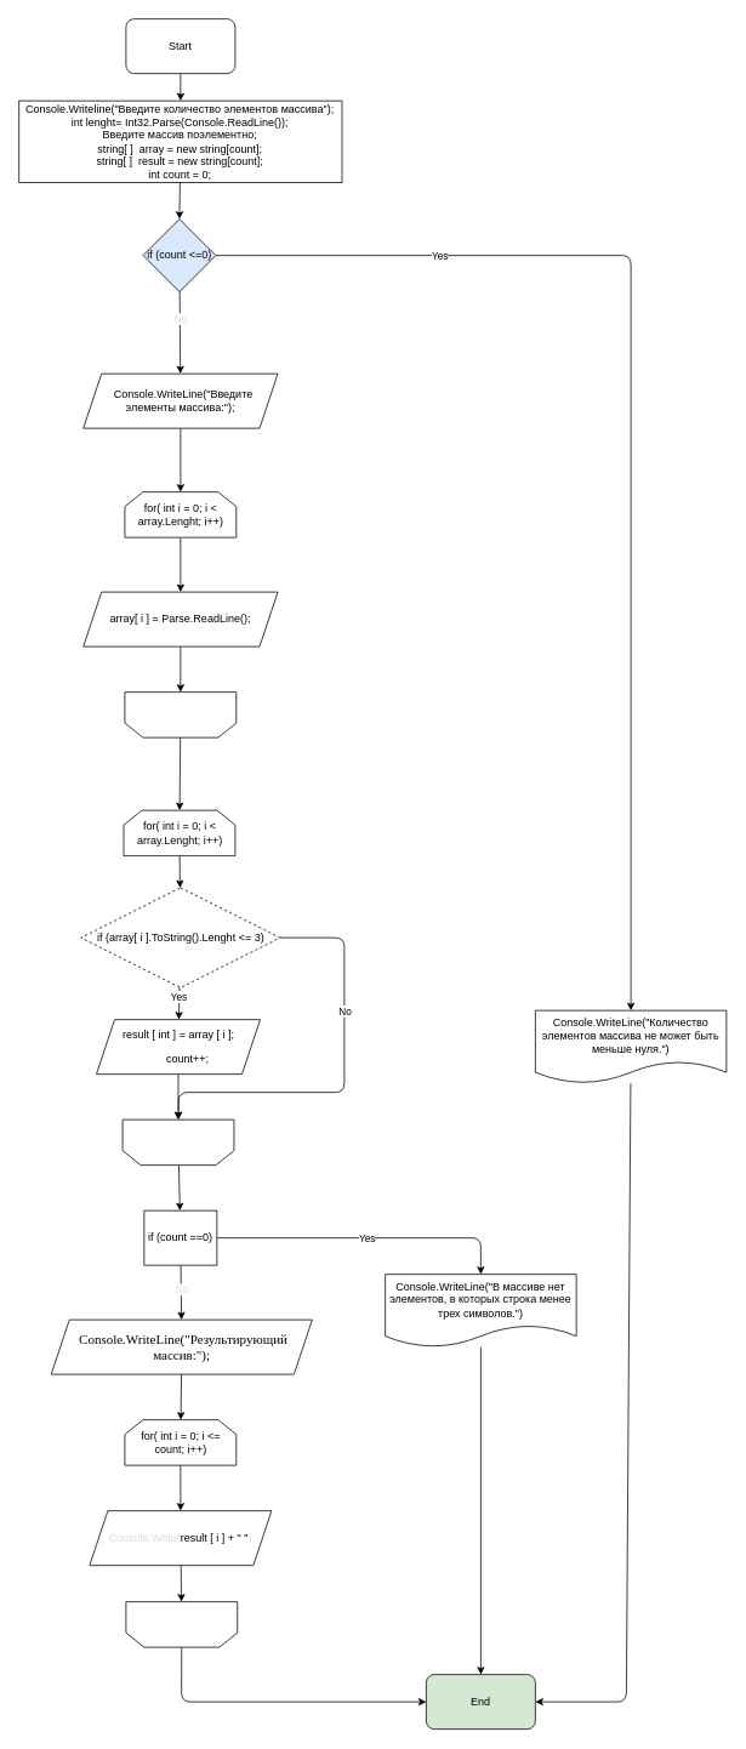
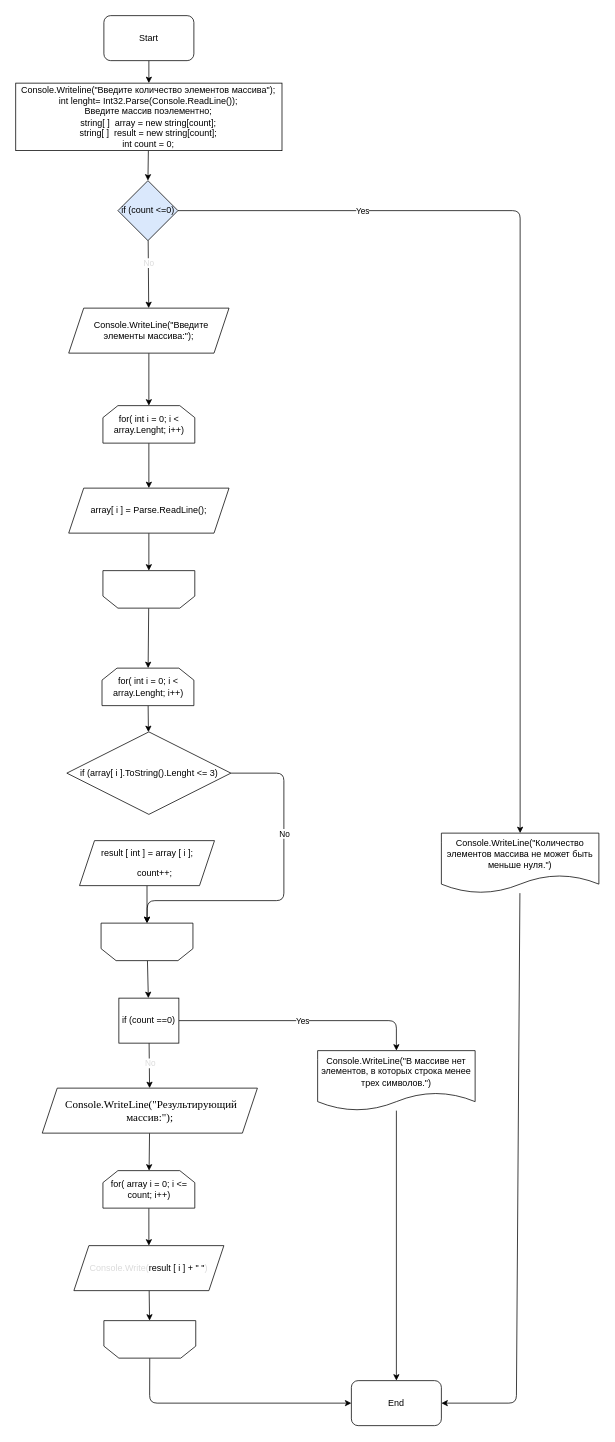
  <mxCell id="0" />
  <mxCell id="1" parent="0" />
  <mxCell id="2" value="" style="edgeStyle=none;html=1;" parent="1" source="3" target="11" edge="1"><mxGeometry relative="1" as="geometry" /></mxCell>
  <mxCell id="3" value="Start" style="rounded=1;whiteSpace=wrap;html=1;" parent="1" vertex="1"><mxGeometry x="138" y="20" width="120" height="60" as="geometry" /></mxCell>
- <mxCell id="4" value="End" style="rounded=1;whiteSpace=wrap;html=1;fillColor=#d5e8d4;" parent="1" vertex="1"><mxGeometry x="468" y="1840" width="120" height="60" as="geometry" /></mxCell>
+ <mxCell id="4" value="End" style="rounded=1;whiteSpace=wrap;html=1;" parent="1" vertex="1"><mxGeometry x="468" y="1840" width="120" height="60" as="geometry" /></mxCell>
  <mxCell id="5" style="edgeStyle=none;html=1;entryX=0.5;entryY=0;entryDx=0;entryDy=0;exitX=1;exitY=0.5;exitDx=0;exitDy=0;" parent="1" source="9" target="15" edge="1"><mxGeometry relative="1" as="geometry"><Array as="points"><mxPoint x="693" y="280" /></Array><mxPoint x="235.5" y="470" as="sourcePoint" /></mxGeometry></mxCell>
  <mxCell id="6" value="Yes" style="edgeLabel;html=1;align=center;verticalAlign=middle;resizable=0;points=[];" parent="5" vertex="1" connectable="0"><mxGeometry x="-0.202" relative="1" as="geometry"><mxPoint x="-211" y="-56" as="offset" /></mxGeometry></mxCell>
  <mxCell id="7" value="" style="edgeStyle=none;html=1;fontColor=#DBDBDB;" edge="1" parent="1" source="9" target="43"><mxGeometry relative="1" as="geometry" /></mxCell>
  <mxCell id="8" value="No" style="edgeLabel;html=1;align=center;verticalAlign=middle;resizable=0;points=[];fontColor=#DBDBDB;" vertex="1" connectable="0" parent="7"><mxGeometry x="-0.706" y="-1" relative="1" as="geometry"><mxPoint x="1" y="17" as="offset" /></mxGeometry></mxCell>
  <mxCell id="9" value="if (count &amp;lt;=0)" style="rhombus;whiteSpace=wrap;html=1;fillColor=#dae8fc;" parent="1" vertex="1"><mxGeometry x="156.75" y="240" width="80" height="80" as="geometry" /></mxCell>
  <mxCell id="10" value="" style="edgeStyle=none;html=1;entryX=0.5;entryY=0;entryDx=0;entryDy=0;" parent="1" source="11" target="9" edge="1"><mxGeometry relative="1" as="geometry"><mxPoint x="208" y="230" as="targetPoint" /></mxGeometry></mxCell>
  <mxCell id="11" value="Console.Writeline(&quot;Введите количество элементов массива&quot;);&lt;br&gt;int lenght= Int32.Parse(Console.ReadLine());&lt;br&gt;Введите массив поэлементно;&lt;br&gt;string[ ]&amp;nbsp; array = new string[count];&lt;br&gt;string[ ]&amp;nbsp; result = new string[count];&lt;br&gt;int count = 0;" style="rounded=0;whiteSpace=wrap;html=1;" parent="1" vertex="1"><mxGeometry x="20.49" y="110" width="355" height="90" as="geometry" /></mxCell>
  <mxCell id="12" value="" style="edgeStyle=none;html=1;" parent="1" source="13" target="22" edge="1"><mxGeometry relative="1" as="geometry" /></mxCell>
  <mxCell id="13" value="for( int i = 0; i &amp;lt; array.Lenght; i++)" style="shape=loopLimit;whiteSpace=wrap;html=1;" parent="1" vertex="1"><mxGeometry x="135.5" y="890" width="122.5" height="50" as="geometry" /></mxCell>
  <mxCell id="14" value="" style="edgeStyle=none;html=1;" parent="1" source="15" target="4" edge="1"><mxGeometry relative="1" as="geometry"><Array as="points"><mxPoint x="688" y="1870" /></Array></mxGeometry></mxCell>
  <mxCell id="15" value="Console.WriteLine(&quot;Количество элементов массива не может быть меньше нуля.&quot;)" style="shape=document;whiteSpace=wrap;html=1;boundedLbl=1;" parent="1" vertex="1"><mxGeometry x="588" y="1110" width="210" height="80" as="geometry" /></mxCell>
  <mxCell id="16" value="" style="edgeStyle=none;html=1;" parent="1" source="17" target="27" edge="1"><mxGeometry relative="1" as="geometry" /></mxCell>
  <mxCell id="17" value="" style="shape=loopLimit;whiteSpace=wrap;html=1;rotation=-180;" parent="1" vertex="1"><mxGeometry x="134.25" y="1230" width="122.5" height="50" as="geometry" /></mxCell>
- <mxCell id="18" value="" style="edgeStyle=none;html=1;" parent="1" source="22" target="29" edge="1"><mxGeometry relative="1" as="geometry" /></mxCell>
- <mxCell id="19" value="Yes" style="edgeLabel;html=1;align=center;verticalAlign=middle;resizable=0;points=[];" parent="18" vertex="1" connectable="0"><mxGeometry x="-0.444" y="-1" relative="1" as="geometry"><mxPoint as="offset" /></mxGeometry></mxCell>
  <mxCell id="20" style="edgeStyle=none;html=1;entryX=0.5;entryY=1;entryDx=0;entryDy=0;" parent="1" source="22" target="17" edge="1"><mxGeometry relative="1" as="geometry"><mxPoint x="198" y="1180" as="targetPoint" /><Array as="points"><mxPoint x="378" y="1030" /><mxPoint x="378" y="1200" /><mxPoint x="196" y="1200" /></Array></mxGeometry></mxCell>
  <mxCell id="21" value="No" style="edgeLabel;html=1;align=center;verticalAlign=middle;resizable=0;points=[];" parent="20" vertex="1" connectable="0"><mxGeometry x="-0.507" relative="1" as="geometry"><mxPoint y="39" as="offset" /></mxGeometry></mxCell>
- <mxCell id="22" value="if (array[ i ].ToString().Lenght &amp;lt;= 3)" style="rhombus;whiteSpace=wrap;html=1;dashed=1;" parent="1" vertex="1"><mxGeometry x="88.62" y="975" width="218.75" height="110" as="geometry" /></mxCell>
+ <mxCell id="22" value="if (array[ i ].ToString().Lenght &amp;lt;= 3)" style="rhombus;whiteSpace=wrap;html=1;" parent="1" vertex="1"><mxGeometry x="88.62" y="975" width="218.75" height="110" as="geometry" /></mxCell>
  <mxCell id="23" style="edgeStyle=none;html=1;entryX=0.5;entryY=0;entryDx=0;entryDy=0;" parent="1" source="27" target="31" edge="1"><mxGeometry relative="1" as="geometry"><Array as="points"><mxPoint x="528" y="1360" /></Array></mxGeometry></mxCell>
  <mxCell id="24" value="Yes" style="edgeLabel;html=1;align=center;verticalAlign=middle;resizable=0;points=[];" parent="23" vertex="1" connectable="0"><mxGeometry x="0.024" y="-1" relative="1" as="geometry"><mxPoint x="-5" y="-1" as="offset" /></mxGeometry></mxCell>
  <mxCell id="25" value="" style="edgeStyle=none;html=1;fontColor=#DBDBDB;" edge="1" parent="1" source="27" target="47"><mxGeometry relative="1" as="geometry"><Array as="points" /></mxGeometry></mxCell>
  <mxCell id="26" value="No" style="edgeLabel;html=1;align=center;verticalAlign=middle;resizable=0;points=[];fontColor=#DBDBDB;" vertex="1" connectable="0" parent="25"><mxGeometry x="-0.108" y="1" relative="1" as="geometry"><mxPoint as="offset" /></mxGeometry></mxCell>
  <mxCell id="27" value="&lt;span&gt;if (count ==0)&lt;/span&gt;" style="whiteSpace=wrap;html=1;rounded=0;" parent="1" vertex="1"><mxGeometry x="158" y="1330" width="80" height="60" as="geometry" /></mxCell>
  <mxCell id="28" value="" style="edgeStyle=none;html=1;" parent="1" source="29" target="17" edge="1"><mxGeometry relative="1" as="geometry" /></mxCell>
  <mxCell id="29" value="&lt;p class=&quot;MsoNormal&quot;&gt;&lt;span&gt;result [ int ] = array [ i ];&lt;/span&gt;&lt;br&gt;&lt;/p&gt;&lt;p class=&quot;MsoNormal&quot;&gt;&lt;/p&gt;&lt;p class=&quot;MsoNormal&quot;&gt;&amp;nbsp; &amp;nbsp; &amp;nbsp; count++;&lt;/p&gt;" style="shape=parallelogram;perimeter=parallelogramPerimeter;whiteSpace=wrap;html=1;fixedSize=1;" parent="1" vertex="1"><mxGeometry x="105.5" y="1120" width="180" height="60" as="geometry" /></mxCell>
  <mxCell id="30" value="" style="edgeStyle=none;html=1;" parent="1" source="31" target="4" edge="1"><mxGeometry relative="1" as="geometry" /></mxCell>
  <mxCell id="31" value="Console.WriteLine(&quot;В массиве нет элементов, в которых строка менее трех символов.&quot;)" style="shape=document;whiteSpace=wrap;html=1;boundedLbl=1;" parent="1" vertex="1"><mxGeometry x="423" y="1400" width="210" height="80" as="geometry" /></mxCell>
  <mxCell id="32" value="" style="edgeStyle=none;html=1;fontColor=#DBDBDB;" edge="1" parent="1" source="33" target="45"><mxGeometry relative="1" as="geometry" /></mxCell>
- <mxCell id="33" value="for( int i = 0; i &amp;lt;= count; i++)" style="shape=loopLimit;whiteSpace=wrap;html=1;" parent="1" vertex="1"><mxGeometry x="136.74" y="1560" width="122.5" height="50" as="geometry" /></mxCell>
+ <mxCell id="33" value="for( array i = 0; i &amp;lt;= count; i++)" style="shape=loopLimit;whiteSpace=wrap;html=1;" parent="1" vertex="1"><mxGeometry x="136.74" y="1560" width="122.5" height="50" as="geometry" /></mxCell>
  <mxCell id="34" style="edgeStyle=none;html=1;entryX=0;entryY=0.5;entryDx=0;entryDy=0;" parent="1" source="35" target="4" edge="1"><mxGeometry relative="1" as="geometry"><Array as="points"><mxPoint x="199" y="1870" /></Array></mxGeometry></mxCell>
  <mxCell id="35" value="" style="shape=loopLimit;whiteSpace=wrap;html=1;rotation=-180;" parent="1" vertex="1"><mxGeometry x="138" y="1760" width="122.5" height="50" as="geometry" /></mxCell>
  <mxCell id="36" value="" style="edgeStyle=none;html=1;fontColor=#DBDBDB;" edge="1" parent="1" source="37" target="41"><mxGeometry relative="1" as="geometry" /></mxCell>
  <mxCell id="37" value="for( int i = 0; i &amp;lt; array.Lenght; i++)" style="shape=loopLimit;whiteSpace=wrap;html=1;" vertex="1" parent="1"><mxGeometry x="136.74" y="540" width="122.5" height="50" as="geometry" /></mxCell>
  <mxCell id="38" value="" style="edgeStyle=none;html=1;fontColor=#DBDBDB;" edge="1" parent="1" source="39" target="13"><mxGeometry relative="1" as="geometry" /></mxCell>
  <mxCell id="39" value="" style="shape=loopLimit;whiteSpace=wrap;html=1;rotation=-180;" vertex="1" parent="1"><mxGeometry x="136.74" y="760" width="122.5" height="50" as="geometry" /></mxCell>
  <mxCell id="40" value="" style="edgeStyle=none;html=1;" edge="1" parent="1" source="41" target="39"><mxGeometry relative="1" as="geometry" /></mxCell>
  <mxCell id="41" value="&lt;p class=&quot;MsoNormal&quot;&gt;&lt;span&gt;array[ i ] = Parse.ReadLine();&lt;/span&gt;&lt;/p&gt;&lt;p class=&quot;MsoNormal&quot;&gt;&lt;/p&gt;" style="shape=parallelogram;perimeter=parallelogramPerimeter;whiteSpace=wrap;html=1;fixedSize=1;" vertex="1" parent="1"><mxGeometry x="91.12" y="650" width="213.74" height="60" as="geometry" /></mxCell>
  <mxCell id="42" value="" style="edgeStyle=none;html=1;fontColor=#DBDBDB;" edge="1" parent="1" source="43" target="37"><mxGeometry relative="1" as="geometry" /></mxCell>
  <mxCell id="43" value="&lt;p class=&quot;MsoNormal&quot;&gt;&amp;nbsp; Console.WriteLine(&quot;Введите элементы массива:&quot;);&lt;/p&gt;&lt;p class=&quot;MsoNormal&quot;&gt;&lt;/p&gt;" style="shape=parallelogram;perimeter=parallelogramPerimeter;whiteSpace=wrap;html=1;fixedSize=1;" vertex="1" parent="1"><mxGeometry x="91.12" y="410" width="213.74" height="60" as="geometry" /></mxCell>
  <mxCell id="44" value="" style="edgeStyle=none;html=1;fontColor=#DBDBDB;" edge="1" parent="1" source="45" target="35"><mxGeometry relative="1" as="geometry" /></mxCell>
  <mxCell id="45" value="&lt;p class=&quot;MsoNormal&quot;&gt;&lt;font color=&quot;#dbdbdb&quot;&gt;Console.Write(&lt;/font&gt;result [ i ] + &quot; &quot;&lt;font color=&quot;#dbdbdb&quot;&gt;)&lt;/font&gt;&lt;br&gt;&lt;/p&gt;" style="shape=parallelogram;perimeter=parallelogramPerimeter;whiteSpace=wrap;html=1;fixedSize=1;" vertex="1" parent="1"><mxGeometry x="98" y="1660" width="200" height="60" as="geometry" /></mxCell>
  <mxCell id="46" value="" style="edgeStyle=none;html=1;fontColor=#DBDBDB;" edge="1" parent="1" source="47" target="33"><mxGeometry relative="1" as="geometry" /></mxCell>
  <mxCell id="47" value="&lt;p class=&quot;MsoNormal&quot;&gt;&lt;/p&gt;&lt;span style=&quot;font-size: 11.0pt ; line-height: 115% ; font-family: &amp;#34;calibri&amp;#34; , &amp;#34;sans-serif&amp;#34;&quot;&gt;&lt;span style=&quot;font-size: 11.0pt ; line-height: 115% ; font-family: &amp;#34;calibri&amp;#34; , &amp;#34;sans-serif&amp;#34;&quot;&gt;&amp;nbsp;Console.WriteLine(&quot;Результирующий массив:&quot;);&lt;/span&gt;&lt;br&gt;&lt;/span&gt;&lt;p class=&quot;MsoNormal&quot;&gt;&lt;/p&gt;" style="shape=parallelogram;perimeter=parallelogramPerimeter;whiteSpace=wrap;html=1;fixedSize=1;" vertex="1" parent="1"><mxGeometry x="55.81" y="1450" width="286.88" height="60" as="geometry" /></mxCell>
